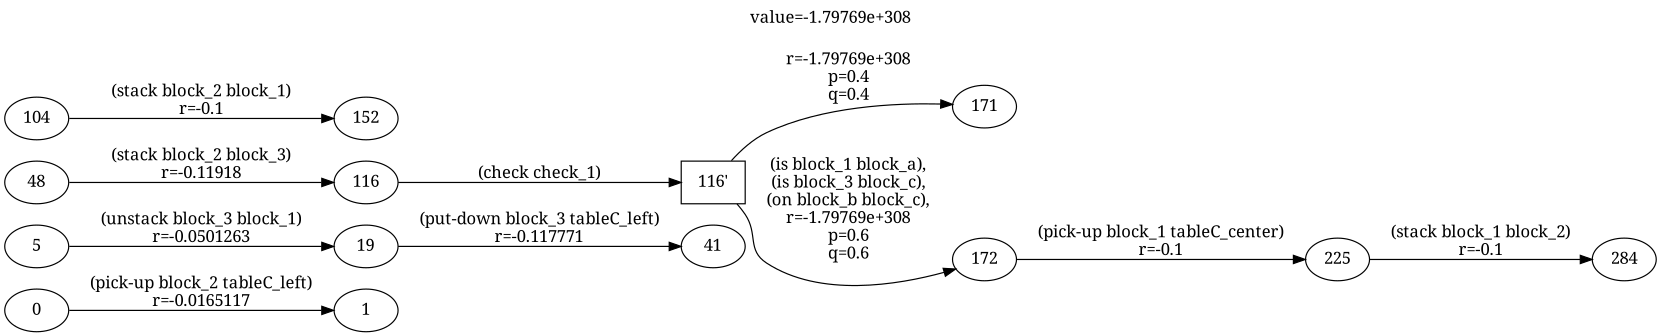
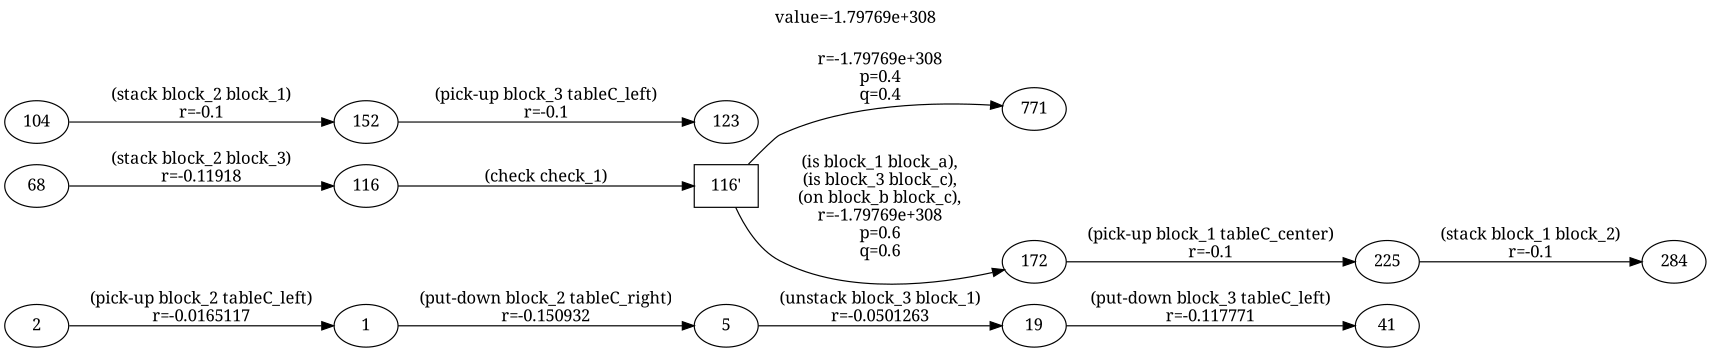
  digraph {
    fontname="Noto Serif"
    label="value=-1.79769e+308"
    labelloc=top
    rankdir=LR
    node [fontname="Noto Serif"]
    edge [fontname="Noto Serif"]
-   0
+   0 [label=2]
    1
    5
    19
    41
-   68 [label=48]
+   68
    116
    "116'" [shape=box]
-   171
+   171 [label=771]
    172
    225
    104
    152
+   123
    284
    0 -> 1 [label="(pick-up block_2 tableC_left)\nr=-0.0165117"]
+   1 -> 5 [label="(put-down block_2 tableC_right)\nr=-0.150932"]
    5 -> 19 [label="(unstack block_3 block_1)\nr=-0.0501263"]
    19 -> 41 [label="(put-down block_3 tableC_left)\nr=-0.117771"]
    68 -> 116 [label="(stack block_2 block_3)\nr=-0.11918"]
    116 -> "116'" [label="(check check_1)"]
    "116'" -> 171 [label="\nr=-1.79769e+308\np=0.4\nq=0.4"]
    "116'" -> 172 [label="\n(is block_1 block_a),\n(is block_3 block_c),\n(on block_b block_c),\nr=-1.79769e+308\np=0.6\nq=0.6"]
    172 -> 225 [label="(pick-up block_1 tableC_center)\nr=-0.1"]
    225 -> 284 [label="(stack block_1 block_2)\nr=-0.1"]
    104 -> 152 [label="(stack block_2 block_1)\nr=-0.1"]
+   152 -> 123 [label="(pick-up block_3 tableC_left)\nr=-0.1"]
  }
